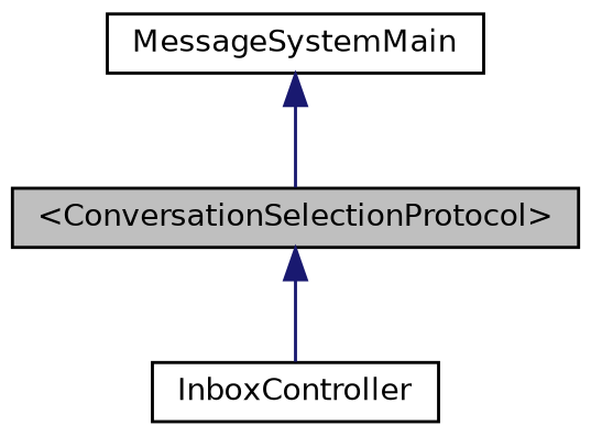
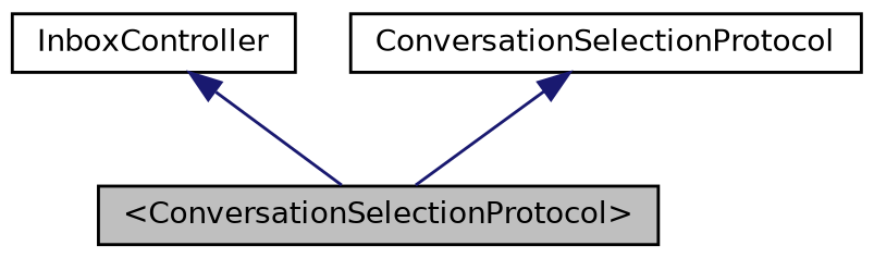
  digraph {
    node [color=black fillcolor=white fontname=Helvetica fontsize=10 shape=record style=filled]
    edge [color=midnightblue dir=back fontname=Helvetica fontsize=10 labelfontname=Helvetica labelfontsize=10 style=solid]
    n1 [fillcolor=grey75 fontcolor=black height=0.2 label="\<ConversationSelectionProtocol\>" width=0.4]
    n2 [height=0.2 label=InboxController width=0.4]
-   n3 [height=0.2 label=MessageSystemMain width=0.4]
-   n1 -> n2
+   n3 [height=0.2 label=ConversationSelectionProtocol width=0.4]
+   n2 -> n1
    n3 -> n1
  }
